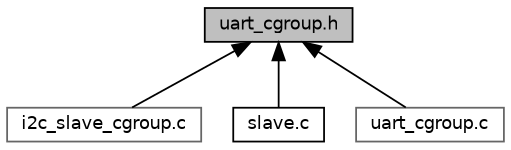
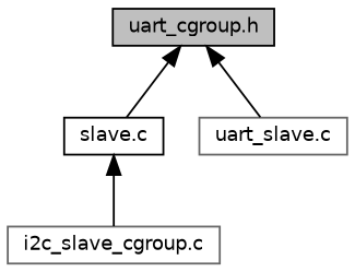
  digraph {
    node [color=black fillcolor=white fontname=Helvetica fontsize=10 shape=record style=filled]
    edge [color=black dir=back fontname=Helvetica fontsize=10 labelfontname=Helvetica labelfontsize=10 style=solid]
    n1 [fillcolor=grey75 fontcolor=black height=0.2 label="uart_cgroup.h" width=0.4]
    n2 [color=gray40 height=0.2 label="i2c_slave_cgroup.c" width=0.4]
    n3 [height=0.2 label="slave.c" width=0.4]
-   n4 [color=gray40 height=0.2 label="uart_cgroup.c" width=0.4]
-   n1 -> n2
+   n4 [color=gray40 height=0.2 label="uart_slave.c" width=0.4]
+   n3 -> n2
    n1 -> n3
    n1 -> n4
  }
